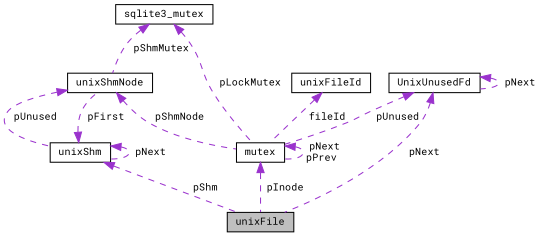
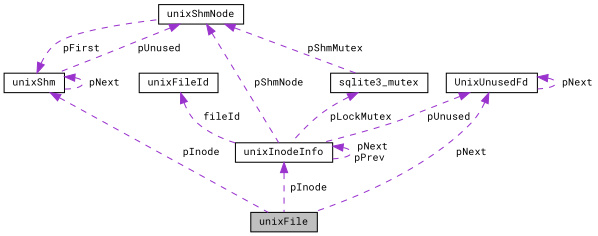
  digraph {
    fontname="Roboto Mono"
    node [color=black fillcolor=white fontname="Roboto Mono" fontsize=10 shape=record style=filled]
    edge [color=darkorchid3 dir=back fontname="Roboto Mono" fontsize=10 labelfontname=Helvetica labelfontsize=10 style=dashed]
    n1 [fillcolor=grey75 fontcolor=black height=0.2 label=unixFile width=0.4]
-   n2 [height=0.2 label=mutex width=0.4]
+   n2 [height=0.2 label=unixInodeInfo width=0.4]
    n3 [height=0.2 label=unixShmNode width=0.4]
    n4 [height=0.2 label=unixShm width=0.4]
    n5 [height=0.2 label=unixFileId width=0.4]
    n6 [height=0.2 label=sqlite3_mutex width=0.4]
    n7 [height=0.2 label=UnixUnusedFd width=0.4]
    n2 -> n1 [label=" pInode"]
    n2 -> n2 [label=" pNext\npPrev"]
    n3 -> n2 [label=" pShmNode"]
    n3 -> n4 [label=" pUnused"]
-   n4 -> n1 [label=" pShm"]
+   n4 -> n1 [label=" pInode"]
    n4 -> n3 [label=" pFirst"]
    n4 -> n4 [label=" pNext"]
    n5 -> n2 [label=" fileId"]
    n6 -> n2 [label=" pLockMutex"]
-   n6 -> n3 [label=" pShmMutex"]
+   n3 -> n6 [label=" pShmMutex"]
    n7 -> n1 [label=" pNext"]
    n7 -> n2 [label=" pUnused"]
    n7 -> n7 [label=" pNext"]
  }
